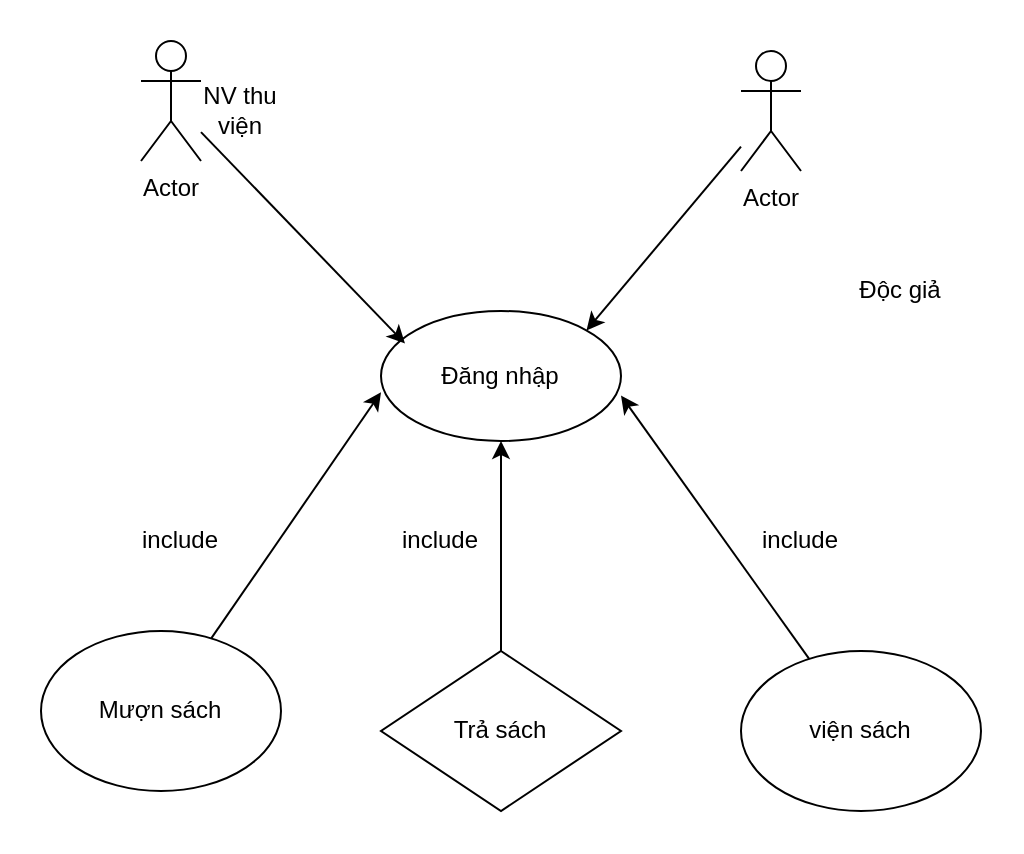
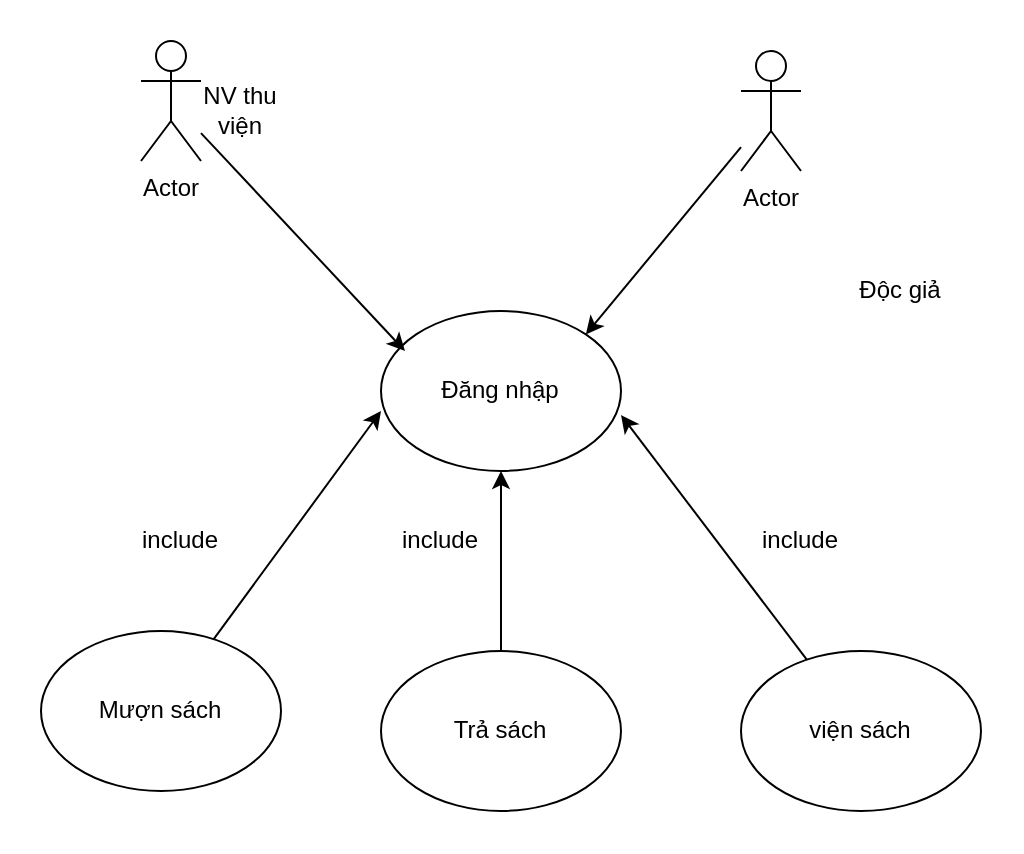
  <mxCell id="0" />
  <mxCell id="1" parent="0" />
  <mxCell id="2" value="Actor" style="shape=umlActor;verticalLabelPosition=bottom;verticalAlign=top;html=1;outlineConnect=0;" vertex="1" parent="1"><mxGeometry x="70" y="20" width="30" height="60" as="geometry" /></mxCell>
  <mxCell id="3" style="rounded=0;orthogonalLoop=1;jettySize=auto;html=1;entryX=1;entryY=0;entryDx=0;entryDy=0;" edge="1" parent="1" source="4" target="7"><mxGeometry relative="1" as="geometry" /></mxCell>
  <mxCell id="4" value="Actor" style="shape=umlActor;verticalLabelPosition=bottom;verticalAlign=top;html=1;outlineConnect=0;" vertex="1" parent="1"><mxGeometry x="370" y="25" width="30" height="60" as="geometry" /></mxCell>
  <mxCell id="5" value="NV thu viện" style="text;html=1;whiteSpace=wrap;strokeColor=none;fillColor=none;align=center;verticalAlign=middle;rounded=0;" vertex="1" parent="1"><mxGeometry x="90" y="40" width="60" height="30" as="geometry" /></mxCell>
  <mxCell id="6" value="Độc giả" style="text;html=1;whiteSpace=wrap;strokeColor=none;fillColor=none;align=center;verticalAlign=middle;rounded=0;" vertex="1" parent="1"><mxGeometry x="420" y="130" width="60" height="30" as="geometry" /></mxCell>
- <mxCell id="7" value="Đăng nhập" style="ellipse;whiteSpace=wrap;html=1;" vertex="1" parent="1"><mxGeometry x="190" y="155" width="120" height="65" as="geometry" /></mxCell>
+ <mxCell id="7" value="Đăng nhập" style="ellipse;whiteSpace=wrap;html=1;" vertex="1" parent="1"><mxGeometry x="190" y="155" width="120" height="80" as="geometry" /></mxCell>
  <mxCell id="8" value="" style="edgeStyle=orthogonalEdgeStyle;rounded=0;orthogonalLoop=1;jettySize=auto;html=1;" edge="1" parent="1" source="9" target="7"><mxGeometry relative="1" as="geometry" /></mxCell>
- <mxCell id="9" value="Trả sách" style="rhombus;whiteSpace=wrap;html=1;" vertex="1" parent="1"><mxGeometry x="190" y="325" width="120" height="80" as="geometry" /></mxCell>
+ <mxCell id="9" value="Trả sách" style="ellipse;whiteSpace=wrap;html=1;" vertex="1" parent="1"><mxGeometry x="190" y="325" width="120" height="80" as="geometry" /></mxCell>
  <mxCell id="10" value="viện sách" style="ellipse;whiteSpace=wrap;html=1;" vertex="1" parent="1"><mxGeometry x="370" y="325" width="120" height="80" as="geometry" /></mxCell>
  <mxCell id="11" value="Mượn sách" style="ellipse;whiteSpace=wrap;html=1;" vertex="1" parent="1"><mxGeometry x="20" y="315" width="120" height="80" as="geometry" /></mxCell>
  <mxCell id="12" style="rounded=0;orthogonalLoop=1;jettySize=auto;html=1;entryX=0;entryY=0.625;entryDx=0;entryDy=0;entryPerimeter=0;" edge="1" parent="1" source="11" target="7"><mxGeometry relative="1" as="geometry" /></mxCell>
  <mxCell id="13" style="rounded=0;orthogonalLoop=1;jettySize=auto;html=1;entryX=1;entryY=0.65;entryDx=0;entryDy=0;entryPerimeter=0;" edge="1" parent="1" source="10" target="7"><mxGeometry relative="1" as="geometry" /></mxCell>
  <mxCell id="14" value="include" style="text;html=1;whiteSpace=wrap;strokeColor=none;fillColor=none;align=center;verticalAlign=middle;rounded=0;" vertex="1" parent="1"><mxGeometry x="60" y="255" width="60" height="30" as="geometry" /></mxCell>
  <mxCell id="15" value="include" style="text;html=1;whiteSpace=wrap;strokeColor=none;fillColor=none;align=center;verticalAlign=middle;rounded=0;" vertex="1" parent="1"><mxGeometry x="190" y="255" width="60" height="30" as="geometry" /></mxCell>
  <mxCell id="16" value="include" style="text;html=1;whiteSpace=wrap;strokeColor=none;fillColor=none;align=center;verticalAlign=middle;rounded=0;" vertex="1" parent="1"><mxGeometry x="370" y="255" width="60" height="30" as="geometry" /></mxCell>
  <mxCell id="17" style="rounded=0;orthogonalLoop=1;jettySize=auto;html=1;entryX=0.1;entryY=0.25;entryDx=0;entryDy=0;entryPerimeter=0;" edge="1" parent="1" source="2" target="7"><mxGeometry relative="1" as="geometry" /></mxCell>
